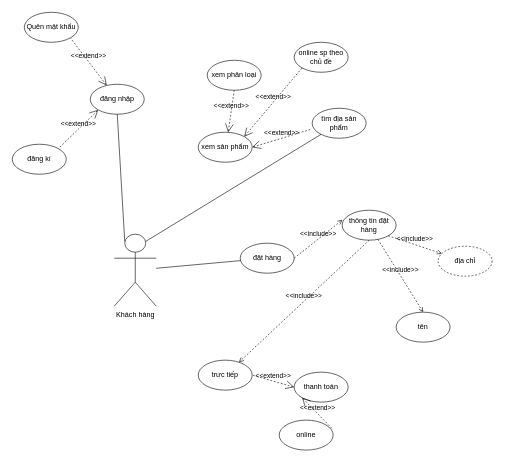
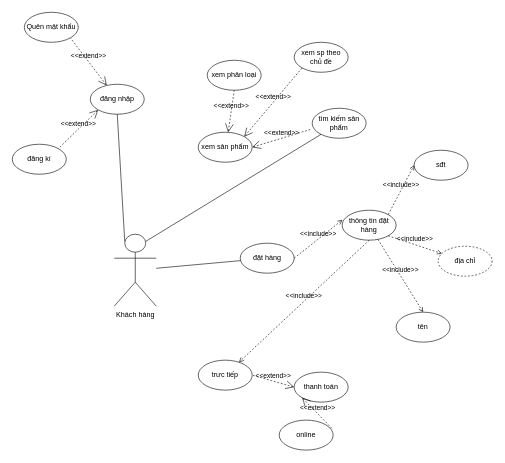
  <mxCell id="0" />
  <mxCell id="1" parent="0" />
  <mxCell id="2" value="Khách hàng" style="shape=umlActor;verticalLabelPosition=bottom;verticalAlign=top;html=1;outlineConnect=0;" vertex="1" parent="1"><mxGeometry x="190" y="390" width="70" height="120" as="geometry" /></mxCell>
  <mxCell id="3" value="đăng nhập" style="ellipse;whiteSpace=wrap;html=1;" vertex="1" parent="1"><mxGeometry x="150" y="140" width="90" height="50" as="geometry" /></mxCell>
  <mxCell id="4" value="Quên mật khẩu" style="ellipse;whiteSpace=wrap;html=1;" vertex="1" parent="1"><mxGeometry x="40" y="20" width="90" height="50" as="geometry" /></mxCell>
  <mxCell id="5" value="đăng kí" style="ellipse;whiteSpace=wrap;html=1;" vertex="1" parent="1"><mxGeometry x="20" y="240" width="90" height="50" as="geometry" /></mxCell>
  <mxCell id="6" value="xem sản phẩm" style="ellipse;whiteSpace=wrap;html=1;" vertex="1" parent="1"><mxGeometry x="330" y="220" width="90" height="50" as="geometry" /></mxCell>
  <mxCell id="7" value="xem phân loại" style="ellipse;whiteSpace=wrap;html=1;" vertex="1" parent="1"><mxGeometry x="345" y="100" width="90" height="50" as="geometry" /></mxCell>
- <mxCell id="8" value="tìm địa sản phẩm" style="ellipse;whiteSpace=wrap;html=1;" vertex="1" parent="1"><mxGeometry x="520" y="180" width="90" height="50" as="geometry" /></mxCell>
- <mxCell id="9" value="online sp theo chủ đề" style="ellipse;whiteSpace=wrap;html=1;" vertex="1" parent="1"><mxGeometry x="490" y="70" width="90" height="50" as="geometry" /></mxCell>
+ <mxCell id="8" value="tìm kiếm sản phẩm" style="ellipse;whiteSpace=wrap;html=1;" vertex="1" parent="1"><mxGeometry x="520" y="180" width="90" height="50" as="geometry" /></mxCell>
+ <mxCell id="9" value="xem sp theo chủ đề" style="ellipse;whiteSpace=wrap;html=1;" vertex="1" parent="1"><mxGeometry x="490" y="70" width="90" height="50" as="geometry" /></mxCell>
  <mxCell id="10" value="đặt hàng" style="ellipse;whiteSpace=wrap;html=1;" vertex="1" parent="1"><mxGeometry x="400" y="405" width="90" height="50" as="geometry" /></mxCell>
  <mxCell id="11" value="thanh toán" style="ellipse;whiteSpace=wrap;html=1;" vertex="1" parent="1"><mxGeometry x="490" y="620" width="90" height="50" as="geometry" /></mxCell>
  <mxCell id="12" value="thông tin đặt hàng" style="ellipse;whiteSpace=wrap;html=1;" vertex="1" parent="1"><mxGeometry x="570" y="350" width="90" height="50" as="geometry" /></mxCell>
  <mxCell id="13" value="tên" style="ellipse;whiteSpace=wrap;html=1;" vertex="1" parent="1"><mxGeometry x="660" y="520" width="90" height="50" as="geometry" /></mxCell>
  <mxCell id="14" value="địa chỉ" style="ellipse;whiteSpace=wrap;html=1;dashed=1;" vertex="1" parent="1"><mxGeometry x="730" y="410" width="90" height="50" as="geometry" /></mxCell>
+ <mxCell id="15" value="sđt" style="ellipse;whiteSpace=wrap;html=1;" vertex="1" parent="1"><mxGeometry x="690" y="250" width="90" height="50" as="geometry" /></mxCell>
  <mxCell id="16" value="" style="endArrow=none;html=1;rounded=0;" edge="1" parent="1" source="2" target="10"><mxGeometry width="50" height="50" relative="1" as="geometry"><mxPoint x="410" y="400" as="sourcePoint" /><mxPoint x="460" y="350" as="targetPoint" /></mxGeometry></mxCell>
  <mxCell id="17" value="" style="endArrow=none;html=1;rounded=0;exitX=0.75;exitY=0.1;exitDx=0;exitDy=0;exitPerimeter=0;" edge="1" parent="1" source="2" target="8"><mxGeometry width="50" height="50" relative="1" as="geometry"><mxPoint x="250" y="380" as="sourcePoint" /><mxPoint x="460" y="350" as="targetPoint" /></mxGeometry></mxCell>
  <mxCell id="18" value="" style="endArrow=none;html=1;rounded=0;entryX=0.5;entryY=1;entryDx=0;entryDy=0;exitX=0.25;exitY=0.1;exitDx=0;exitDy=0;exitPerimeter=0;" edge="1" parent="1" source="2" target="3"><mxGeometry width="50" height="50" relative="1" as="geometry"><mxPoint x="410" y="400" as="sourcePoint" /><mxPoint x="460" y="350" as="targetPoint" /></mxGeometry></mxCell>
+ <mxCell id="19" value="&amp;lt;&amp;lt;include&amp;gt;&amp;gt;" style="edgeStyle=none;html=1;endArrow=open;verticalAlign=bottom;dashed=1;labelBackgroundColor=none;rounded=0;exitX=1;exitY=0;exitDx=0;exitDy=0;entryX=0;entryY=0.5;entryDx=0;entryDy=0;" edge="1" parent="1" source="12" target="15"><mxGeometry width="160" relative="1" as="geometry"><mxPoint x="350" y="380" as="sourcePoint" /><mxPoint x="510" y="380" as="targetPoint" /></mxGeometry></mxCell>
  <mxCell id="20" value="&amp;lt;&amp;lt;extend&amp;gt;&amp;gt;" style="edgeStyle=none;html=1;startArrow=open;endArrow=none;startSize=12;verticalAlign=bottom;dashed=1;labelBackgroundColor=none;rounded=0;entryX=1;entryY=0;entryDx=0;entryDy=0;exitX=0;exitY=1;exitDx=0;exitDy=0;" edge="1" parent="1" source="3" target="5"><mxGeometry width="160" relative="1" as="geometry"><mxPoint x="350" y="380" as="sourcePoint" /><mxPoint x="510" y="380" as="targetPoint" /></mxGeometry></mxCell>
  <mxCell id="21" value="&amp;lt;&amp;lt;extend&amp;gt;&amp;gt;" style="edgeStyle=none;html=1;startArrow=open;endArrow=none;startSize=12;verticalAlign=bottom;dashed=1;labelBackgroundColor=none;rounded=0;entryX=1;entryY=1;entryDx=0;entryDy=0;" edge="1" parent="1" source="3" target="4"><mxGeometry width="160" relative="1" as="geometry"><mxPoint x="350" y="380" as="sourcePoint" /><mxPoint x="510" y="380" as="targetPoint" /></mxGeometry></mxCell>
  <mxCell id="22" value="&amp;lt;&amp;lt;extend&amp;gt;&amp;gt;" style="edgeStyle=none;html=1;startArrow=open;endArrow=none;startSize=12;verticalAlign=bottom;dashed=1;labelBackgroundColor=none;rounded=0;entryX=0.5;entryY=1;entryDx=0;entryDy=0;" edge="1" parent="1" target="7"><mxGeometry width="160" relative="1" as="geometry"><mxPoint x="380" y="220" as="sourcePoint" /><mxPoint x="510" y="380" as="targetPoint" /></mxGeometry></mxCell>
  <mxCell id="23" value="&amp;lt;&amp;lt;extend&amp;gt;&amp;gt;" style="edgeStyle=none;html=1;startArrow=open;endArrow=none;startSize=12;verticalAlign=bottom;dashed=1;labelBackgroundColor=none;rounded=0;entryX=0;entryY=1;entryDx=0;entryDy=0;exitX=1;exitY=0;exitDx=0;exitDy=0;" edge="1" parent="1" source="6" target="9"><mxGeometry width="160" relative="1" as="geometry"><mxPoint x="350" y="380" as="sourcePoint" /><mxPoint x="510" y="380" as="targetPoint" /></mxGeometry></mxCell>
  <mxCell id="24" value="&amp;lt;&amp;lt;extend&amp;gt;&amp;gt;" style="edgeStyle=none;html=1;startArrow=open;endArrow=none;startSize=12;verticalAlign=bottom;dashed=1;labelBackgroundColor=none;rounded=0;entryX=-0.019;entryY=0.701;entryDx=0;entryDy=0;entryPerimeter=0;exitX=1;exitY=0.5;exitDx=0;exitDy=0;" edge="1" parent="1" source="6" target="8"><mxGeometry width="160" relative="1" as="geometry"><mxPoint x="350" y="380" as="sourcePoint" /><mxPoint x="510" y="380" as="targetPoint" /></mxGeometry></mxCell>
  <mxCell id="25" value="&amp;lt;&amp;lt;include&amp;gt;&amp;gt;" style="edgeStyle=none;html=1;endArrow=open;verticalAlign=bottom;dashed=1;labelBackgroundColor=none;rounded=0;entryX=0.006;entryY=0.32;entryDx=0;entryDy=0;entryPerimeter=0;exitX=1;exitY=0.5;exitDx=0;exitDy=0;" edge="1" parent="1" source="10" target="12"><mxGeometry width="160" relative="1" as="geometry"><mxPoint x="490" y="440" as="sourcePoint" /><mxPoint x="510" y="380" as="targetPoint" /></mxGeometry></mxCell>
  <mxCell id="26" value="&amp;lt;&amp;lt;include&amp;gt;&amp;gt;" style="edgeStyle=none;html=1;endArrow=open;verticalAlign=bottom;dashed=1;labelBackgroundColor=none;rounded=0;exitX=0.5;exitY=1;exitDx=0;exitDy=0;" edge="1" parent="1" source="12" target="29"><mxGeometry width="160" relative="1" as="geometry"><mxPoint x="350" y="510" as="sourcePoint" /><mxPoint x="625" y="710" as="targetPoint" /></mxGeometry></mxCell>
  <mxCell id="27" value="&amp;lt;&amp;lt;include&amp;gt;&amp;gt;" style="edgeStyle=none;html=1;endArrow=open;verticalAlign=bottom;dashed=1;labelBackgroundColor=none;rounded=0;entryX=0.5;entryY=0;entryDx=0;entryDy=0;" edge="1" parent="1" source="12" target="13"><mxGeometry width="160" relative="1" as="geometry"><mxPoint x="350" y="510" as="sourcePoint" /><mxPoint x="510" y="510" as="targetPoint" /></mxGeometry></mxCell>
  <mxCell id="28" value="&amp;lt;&amp;lt;include&amp;gt;&amp;gt;" style="edgeStyle=none;html=1;endArrow=open;verticalAlign=bottom;dashed=1;labelBackgroundColor=none;rounded=0;exitX=1;exitY=1;exitDx=0;exitDy=0;" edge="1" parent="1" source="12" target="14"><mxGeometry width="160" relative="1" as="geometry"><mxPoint x="350" y="510" as="sourcePoint" /><mxPoint x="510" y="510" as="targetPoint" /></mxGeometry></mxCell>
  <mxCell id="29" value="trưc tiếp" style="ellipse;whiteSpace=wrap;html=1;" vertex="1" parent="1"><mxGeometry x="330" y="600" width="90" height="50" as="geometry" /></mxCell>
  <mxCell id="30" value="online" style="ellipse;whiteSpace=wrap;html=1;" vertex="1" parent="1"><mxGeometry x="465" y="700" width="90" height="50" as="geometry" /></mxCell>
  <mxCell id="31" value="&amp;lt;&amp;lt;extend&amp;gt;&amp;gt;" style="edgeStyle=none;html=1;startArrow=open;endArrow=none;startSize=12;verticalAlign=bottom;dashed=1;labelBackgroundColor=none;rounded=0;entryX=1;entryY=0.5;entryDx=0;entryDy=0;exitX=0;exitY=0.5;exitDx=0;exitDy=0;" edge="1" parent="1" source="11" target="29"><mxGeometry width="160" relative="1" as="geometry"><mxPoint x="350" y="510" as="sourcePoint" /><mxPoint x="510" y="510" as="targetPoint" /></mxGeometry></mxCell>
  <mxCell id="32" value="&amp;lt;&amp;lt;extend&amp;gt;&amp;gt;" style="edgeStyle=none;html=1;startArrow=open;endArrow=none;startSize=12;verticalAlign=bottom;dashed=1;labelBackgroundColor=none;rounded=0;entryX=0.993;entryY=0.307;entryDx=0;entryDy=0;entryPerimeter=0;exitX=0;exitY=1;exitDx=0;exitDy=0;" edge="1" parent="1" source="11" target="30"><mxGeometry width="160" relative="1" as="geometry"><mxPoint x="350" y="510" as="sourcePoint" /><mxPoint x="510" y="510" as="targetPoint" /></mxGeometry></mxCell>
